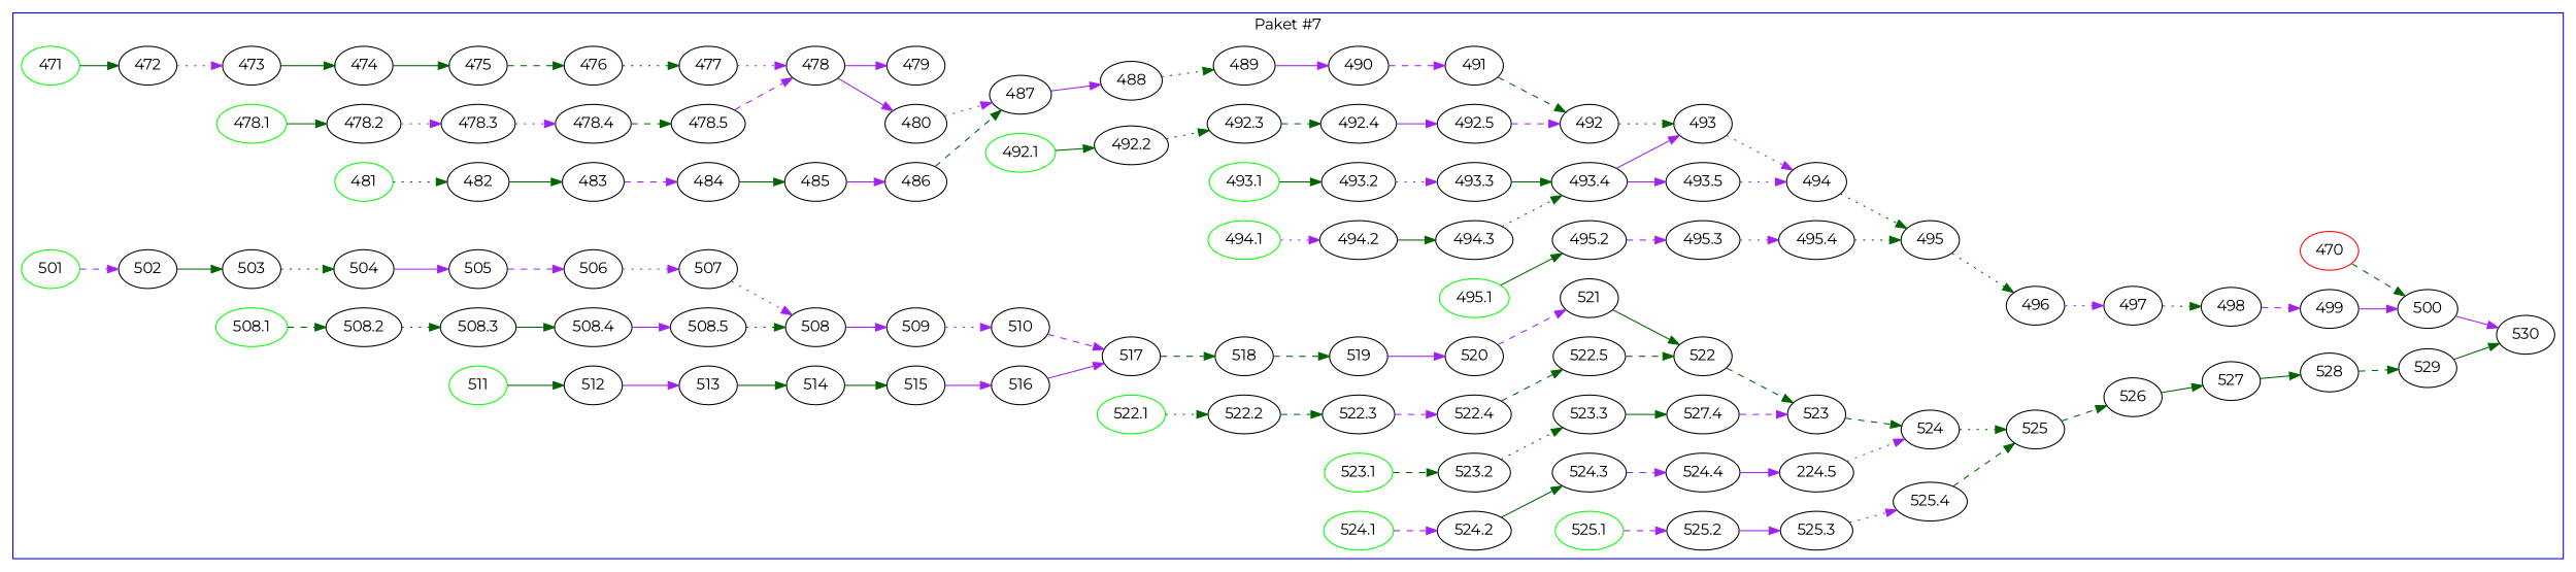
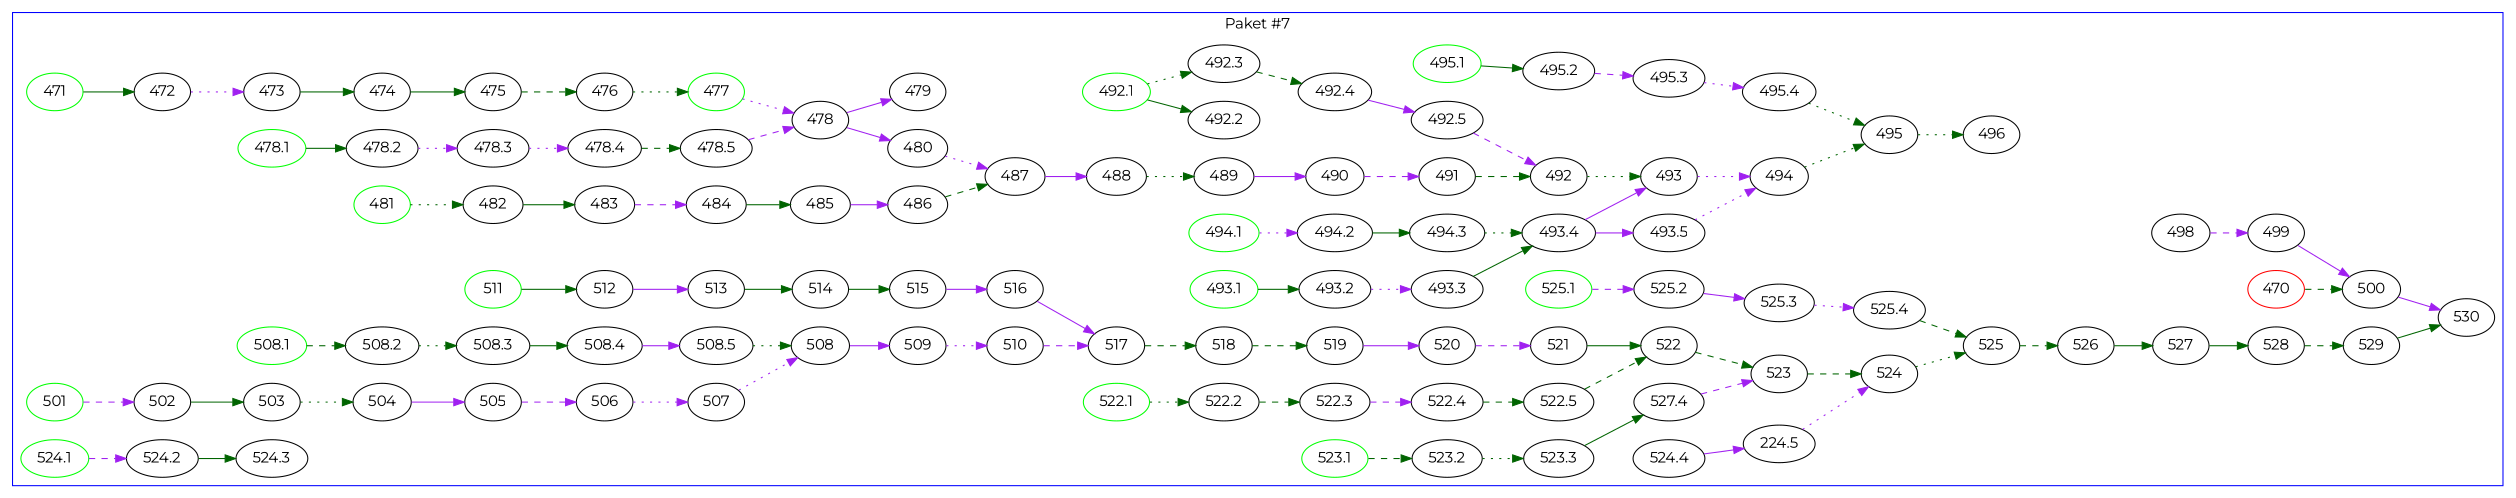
  digraph {
    fontname=Montserrat
    rankdir=LR
    node [fontname=Montserrat]
    edge [color=darkgreen fontname=Montserrat style=solid]
    470 [color=red]
    500
    471 [color=green]
    472
    478.1 [color=green]
    478.2
    481 [color=green]
    482
    492.1 [color=green]
    492.2
    493.1 [color=green]
    493.2
    494.1 [color=green]
    494.2
    495.1 [color=green]
    495.2
    501 [color=green]
    502
    508.1 [color=green]
    508.2
    511 [color=green]
    512
    522.1 [color=green]
    522.2
    523.1 [color=green]
    523.2
    524.1 [color=green]
    524.2
    525.1 [color=green]
    525.2
    530
    473
    474
    475
    476
-   477
+   477 [color=green]
    478
    479
    478.3
    478.4
    478.5
    480
    487
    488
    483
    484
    485
    486
    489
    490
    491
    492
    493
    492.3
    492.4
    492.5
    494
    493.3
    493.4
    493.5
    495
    494.3
    496
    495.3
    495.4
-   497
    498
    499
    503
    504
    505
    506
    507
    508
    509
    508.3
    508.4
    508.5
    510
    517
    518
    513
    514
    515
    516
    519
    520
    521
    522
    523
    522.3
    522.4
    522.5
    524
    523.3
    n96 [label=527.4]
    525
    524.3
    524.4
    n100 [label=224.5]
    526
    525.3
    525.4
    527
    528
    529
    subgraph cluster_1 {
      color=blue
      label="Paket #7"
      470
      500
      471
      472
      478.1
      478.2
      481
      482
      492.1
      492.2
      493.1
      493.2
      494.1
      494.2
      495.1
      495.2
      501
      502
      508.1
      508.2
      511
      512
      522.1
      522.2
      523.1
      523.2
      524.1
      524.2
      525.1
      525.2
      530
      473
      474
      475
      476
      477
      478
      479
      478.3
      478.4
      478.5
      480
      487
      488
      483
      484
      485
      486
      489
      490
      491
      492
      493
      492.3
      492.4
      492.5
      494
      493.3
      493.4
      493.5
      495
      494.3
      496
      495.3
      495.4
-     497
      498
      499
      503
      504
      505
      506
      507
      508
      509
      508.3
      508.4
      508.5
      510
      517
      518
      513
      514
      515
      516
      519
      520
      521
      522
      523
      522.3
      522.4
      522.5
      524
      523.3
      n96
      525
      524.3
      524.4
      n100
      526
      525.3
      525.4
      527
      528
      529
    }
    470 -> 500 [style=dashed]
    500 -> 530 [color=purple]
    471 -> 472
    472 -> 473 [color=purple style=dotted]
    478.1 -> 478.2
    478.2 -> 478.3 [color=purple style=dotted]
    481 -> 482 [style=dotted]
    482 -> 483
    492.1 -> 492.2
-   492.2 -> 492.3 [style=dotted]
+   492.1 -> 492.3 [style=dotted]
    493.1 -> 493.2
    493.2 -> 493.3 [color=purple style=dotted]
    494.1 -> 494.2 [color=purple style=dotted]
    494.2 -> 494.3
    495.1 -> 495.2
    495.2 -> 495.3 [color=purple style=dashed]
    501 -> 502 [color=purple style=dashed]
    502 -> 503
    508.1 -> 508.2 [style=dashed]
    508.2 -> 508.3 [style=dotted]
    511 -> 512
    512 -> 513 [color=purple]
    522.1 -> 522.2 [style=dotted]
    522.2 -> 522.3 [style=dashed]
    523.1 -> 523.2 [style=dashed]
    523.2 -> 523.3 [style=dotted]
    524.1 -> 524.2 [color=purple style=dashed]
    524.2 -> 524.3
    525.1 -> 525.2 [color=purple style=dashed]
    525.2 -> 525.3 [color=purple]
    473 -> 474
    474 -> 475
    475 -> 476 [style=dashed]
    476 -> 477 [style=dotted]
    477 -> 478 [color=purple style=dotted]
    478 -> 479 [color=purple]
    478 -> 480 [color=purple]
    478.3 -> 478.4 [color=purple style=dotted]
    478.4 -> 478.5 [style=dashed]
    478.5 -> 478 [color=purple style=dashed]
    480 -> 487 [color=purple style=dotted]
    487 -> 488 [color=purple]
    488 -> 489 [style=dotted]
    483 -> 484 [color=purple style=dashed]
    484 -> 485
    485 -> 486 [color=purple]
    486 -> 487 [style=dashed]
    489 -> 490 [color=purple]
    490 -> 491 [color=purple style=dashed]
    491 -> 492 [style=dashed]
    492 -> 493 [style=dotted]
    493 -> 494 [color=purple style=dotted]
    492.3 -> 492.4 [style=dashed]
    492.4 -> 492.5 [color=purple]
    492.5 -> 492 [color=purple style=dashed]
    494 -> 495 [style=dotted]
    493.3 -> 493.4
    493.4 -> 493 [color=purple]
    493.4 -> 493.5 [color=purple]
    493.5 -> 494 [color=purple style=dotted]
    495 -> 496 [style=dotted]
    494.3 -> 493.4 [style=dotted]
-   496 -> 497 [color=purple style=dotted]
    495.3 -> 495.4 [color=purple style=dotted]
    495.4 -> 495 [style=dotted]
-   497 -> 498 [style=dotted]
    498 -> 499 [color=purple style=dashed]
    499 -> 500 [color=purple]
    503 -> 504 [style=dotted]
    504 -> 505 [color=purple]
    505 -> 506 [color=purple style=dashed]
    506 -> 507 [color=purple style=dotted]
    507 -> 508 [color=purple style=dotted]
    508 -> 509 [color=purple]
    509 -> 510 [color=purple style=dotted]
    508.3 -> 508.4
    508.4 -> 508.5 [color=purple]
    508.5 -> 508 [style=dotted]
    510 -> 517 [color=purple style=dashed]
    517 -> 518 [style=dashed]
    518 -> 519 [style=dashed]
    513 -> 514
    514 -> 515
    515 -> 516 [color=purple]
    516 -> 517 [color=purple]
    519 -> 520 [color=purple]
    520 -> 521 [color=purple style=dashed]
    521 -> 522
    522 -> 523 [style=dashed]
    523 -> 524 [style=dashed]
    522.3 -> 522.4 [color=purple style=dashed]
    522.4 -> 522.5 [style=dashed]
    522.5 -> 522 [style=dashed]
    524 -> 525 [style=dotted]
    523.3 -> n96
    n96 -> 523 [color=purple style=dashed]
    525 -> 526 [style=dashed]
-   524.3 -> 524.4 [color=purple style=dashed]
    524.4 -> n100 [color=purple]
    n100 -> 524 [color=purple style=dotted]
    526 -> 527
    525.3 -> 525.4 [color=purple style=dotted]
    525.4 -> 525 [style=dashed]
    527 -> 528
    528 -> 529 [style=dashed]
    529 -> 530
  }
